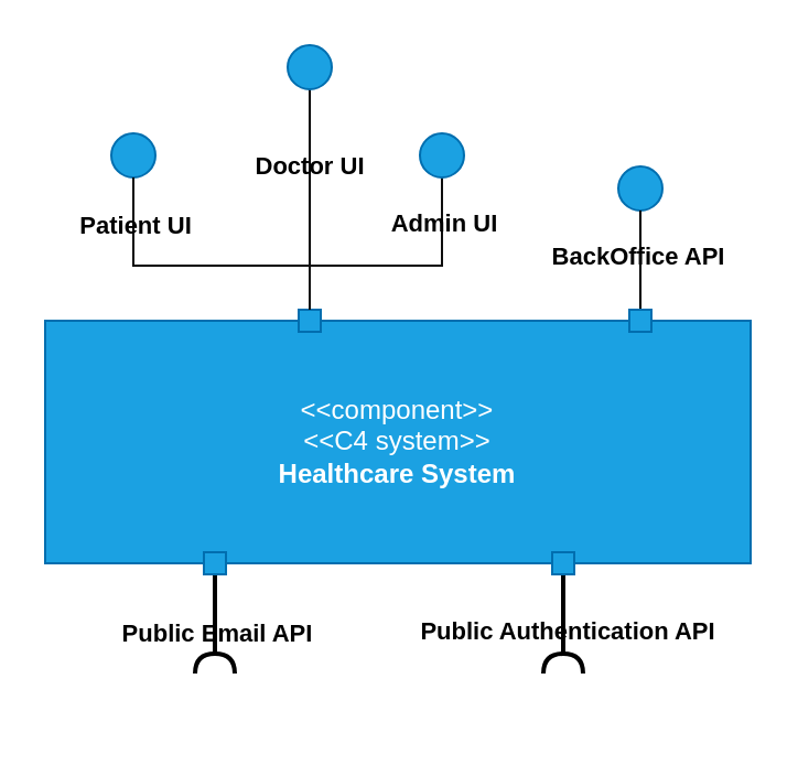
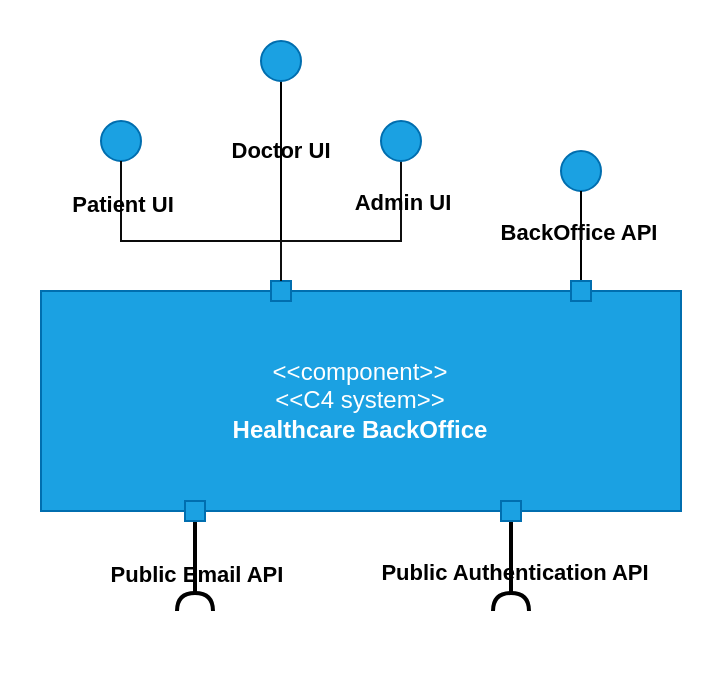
  <mxCell id="0" />
  <mxCell id="1" parent="0" />
- <mxCell id="2" value="&amp;lt;&amp;lt;component&amp;gt;&amp;gt;&lt;br&gt;&amp;lt;&amp;lt;C4 system&amp;gt;&amp;gt;&lt;br&gt;&lt;b&gt;Healthcare System&lt;/b&gt;" style="html=1;whiteSpace=wrap;fillColor=#1ba1e2;fontColor=#ffffff;strokeColor=#006EAF;" parent="1" vertex="1"><mxGeometry x="20" y="145" width="320" height="110" as="geometry" /></mxCell>
+ <mxCell id="2" value="&amp;lt;&amp;lt;component&amp;gt;&amp;gt;&lt;br&gt;&amp;lt;&amp;lt;C4 system&amp;gt;&amp;gt;&lt;br&gt;&lt;b&gt;Healthcare BackOffice&lt;/b&gt;" style="html=1;whiteSpace=wrap;fillColor=#1ba1e2;fontColor=#ffffff;strokeColor=#006EAF;" parent="1" vertex="1"><mxGeometry x="20" y="145" width="320" height="110" as="geometry" /></mxCell>
  <mxCell id="3" value="" style="group" parent="1" vertex="1" connectable="0"><mxGeometry x="280" y="75" width="20" height="75" as="geometry" /></mxCell>
  <mxCell id="4" value="" style="ellipse;whiteSpace=wrap;html=1;fillColor=#1ba1e2;fontColor=#ffffff;strokeColor=#006EAF;" parent="3" vertex="1"><mxGeometry width="20" height="20" as="geometry" /></mxCell>
  <mxCell id="5" value="" style="edgeStyle=orthogonalEdgeStyle;rounded=0;orthogonalLoop=1;jettySize=auto;html=1;entryX=0.5;entryY=0;entryDx=0;entryDy=0;endArrow=none;endFill=0;fontColor=#000000;strokeColor=#000000;" parent="3" source="4" edge="1"><mxGeometry relative="1" as="geometry"><mxPoint x="540" y="130" as="sourcePoint" /><mxPoint x="10.0" y="65" as="targetPoint" /></mxGeometry></mxCell>
  <mxCell id="6" value="BackOffice API" style="edgeLabel;html=1;align=center;verticalAlign=middle;resizable=0;points=[];fontStyle=1;labelBackgroundColor=none;" parent="5" vertex="1" connectable="0"><mxGeometry x="-0.111" y="-2" relative="1" as="geometry"><mxPoint as="offset" /></mxGeometry></mxCell>
  <mxCell id="7" value="" style="rounded=0;whiteSpace=wrap;html=1;fillColor=#1ba1e2;fontColor=#ffffff;strokeColor=#006EAF;" parent="3" vertex="1"><mxGeometry x="5" y="65" width="10" height="10" as="geometry" /></mxCell>
  <mxCell id="8" value="" style="group" parent="1" vertex="1" connectable="0"><mxGeometry x="50" y="20" width="160" height="130" as="geometry" /></mxCell>
  <mxCell id="9" style="edgeStyle=orthogonalEdgeStyle;rounded=0;orthogonalLoop=1;jettySize=auto;html=1;entryX=0.5;entryY=0;entryDx=0;entryDy=0;endArrow=none;endFill=0;strokeColor=#000000;" parent="8" source="11" target="15" edge="1"><mxGeometry relative="1" as="geometry" /></mxCell>
  <mxCell id="10" value="Doctor UI" style="edgeLabel;html=1;align=center;verticalAlign=middle;resizable=0;points=[];labelBackgroundColor=none;fontStyle=1" parent="9" vertex="1" connectable="0"><mxGeometry x="-0.329" y="-1" relative="1" as="geometry"><mxPoint as="offset" /></mxGeometry></mxCell>
  <mxCell id="11" value="" style="ellipse;whiteSpace=wrap;html=1;fillColor=#1ba1e2;fontColor=#ffffff;strokeColor=#006EAF;" parent="8" vertex="1"><mxGeometry x="80" width="20" height="20" as="geometry" /></mxCell>
  <mxCell id="12" value="" style="ellipse;whiteSpace=wrap;html=1;fillColor=#1ba1e2;fontColor=#ffffff;strokeColor=#006EAF;" parent="8" vertex="1"><mxGeometry y="40" width="20" height="20" as="geometry" /></mxCell>
  <mxCell id="13" style="edgeStyle=orthogonalEdgeStyle;rounded=0;orthogonalLoop=1;jettySize=auto;html=1;exitX=0.5;exitY=0;exitDx=0;exitDy=0;entryX=0.5;entryY=1;entryDx=0;entryDy=0;endArrow=none;endFill=0;strokeColor=#0A0A0A;" parent="8" source="15" target="12" edge="1"><mxGeometry relative="1" as="geometry"><mxPoint x="40" y="80" as="targetPoint" /><mxPoint x="85" y="110" as="sourcePoint" /><Array as="points"><mxPoint x="90" y="100" /><mxPoint x="10" y="100" /></Array></mxGeometry></mxCell>
  <mxCell id="14" value="Patient UI" style="edgeLabel;html=1;align=center;verticalAlign=middle;resizable=0;points=[];labelBackgroundColor=none;fontStyle=1" parent="13" vertex="1" connectable="0"><mxGeometry x="0.807" y="1" relative="1" as="geometry"><mxPoint x="1" y="7" as="offset" /></mxGeometry></mxCell>
  <mxCell id="15" value="" style="rounded=0;whiteSpace=wrap;html=1;fillColor=#1ba1e2;fontColor=#ffffff;strokeColor=#006EAF;" parent="8" vertex="1"><mxGeometry x="85" y="120" width="10" height="10" as="geometry" /></mxCell>
  <mxCell id="16" style="edgeStyle=orthogonalEdgeStyle;rounded=0;orthogonalLoop=1;jettySize=auto;html=1;entryX=0.5;entryY=0;entryDx=0;entryDy=0;endArrow=none;endFill=0;strokeColor=#0F0F0F;" parent="8" source="18" target="15" edge="1"><mxGeometry relative="1" as="geometry"><Array as="points"><mxPoint x="150" y="100" /><mxPoint x="90" y="100" /></Array></mxGeometry></mxCell>
  <mxCell id="17" value="Admin UI" style="edgeLabel;html=1;align=center;verticalAlign=middle;resizable=0;points=[];labelBackgroundColor=none;fontStyle=1" parent="16" vertex="1" connectable="0"><mxGeometry x="-0.786" relative="1" as="geometry"><mxPoint y="7" as="offset" /></mxGeometry></mxCell>
  <mxCell id="18" value="" style="ellipse;whiteSpace=wrap;html=1;fillColor=#1ba1e2;fontColor=#ffffff;strokeColor=#006EAF;" parent="8" vertex="1"><mxGeometry x="140" y="40" width="20" height="20" as="geometry" /></mxCell>
  <mxCell id="19" value="" style="group;rotation=-180;" parent="1" vertex="1" connectable="0"><mxGeometry x="200" y="250" width="20" height="75" as="geometry" /></mxCell>
  <mxCell id="20" value="" style="edgeStyle=orthogonalEdgeStyle;rounded=0;orthogonalLoop=1;jettySize=auto;html=1;entryX=0.5;entryY=0;entryDx=0;entryDy=0;endArrow=none;endFill=0;fontColor=#000000;strokeColor=#000000;startArrow=halfCircle;startFill=0;strokeWidth=2;" parent="19" edge="1"><mxGeometry relative="1" as="geometry"><mxPoint x="55" y="55" as="sourcePoint" /><mxPoint x="55" y="10" as="targetPoint" /></mxGeometry></mxCell>
  <mxCell id="21" value="Public Authentication API" style="edgeLabel;html=1;align=center;verticalAlign=middle;resizable=0;points=[];labelBackgroundColor=none;fontStyle=1" parent="20" vertex="1" connectable="0"><mxGeometry x="-0.093" y="-1" relative="1" as="geometry"><mxPoint as="offset" /></mxGeometry></mxCell>
  <mxCell id="22" value="" style="rounded=0;whiteSpace=wrap;html=1;fillColor=#1ba1e2;fontColor=#ffffff;strokeColor=#006EAF;rotation=-180;" parent="19" vertex="1"><mxGeometry x="50" width="10" height="10" as="geometry" /></mxCell>
  <mxCell id="23" value="" style="group;rotation=-180;" parent="1" vertex="1" connectable="0"><mxGeometry x="87" y="250" width="20" height="75" as="geometry" /></mxCell>
  <mxCell id="24" value="" style="edgeStyle=orthogonalEdgeStyle;rounded=0;orthogonalLoop=1;jettySize=auto;html=1;entryX=0.5;entryY=0;entryDx=0;entryDy=0;endArrow=none;endFill=0;fontColor=#000000;strokeColor=#000000;startArrow=halfCircle;startFill=0;strokeWidth=2;" parent="23" edge="1"><mxGeometry relative="1" as="geometry"><mxPoint x="10" y="55" as="sourcePoint" /><mxPoint x="10" y="10" as="targetPoint" /></mxGeometry></mxCell>
  <mxCell id="25" value="Public Email API" style="edgeLabel;html=1;align=center;verticalAlign=middle;resizable=0;points=[];labelBackgroundColor=none;fontStyle=1" parent="24" vertex="1" connectable="0"><mxGeometry x="-0.146" relative="1" as="geometry"><mxPoint as="offset" /></mxGeometry></mxCell>
  <mxCell id="26" value="" style="rounded=0;whiteSpace=wrap;html=1;fillColor=#1ba1e2;fontColor=#ffffff;strokeColor=#006EAF;rotation=-180;" parent="23" vertex="1"><mxGeometry x="5" width="10" height="10" as="geometry" /></mxCell>
